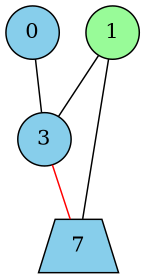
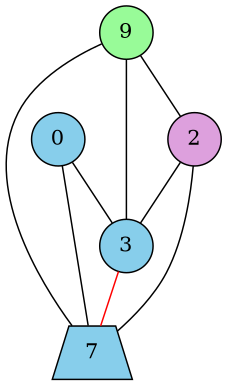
  graph {
    node [fillcolor=skyblue shape=circle style=filled]
    0
    3
    n3 [label=7 shape=trapezium]
-   1 [fillcolor=palegreen]
+   1 [fillcolor=palegreen label=9]
+   2 [fillcolor=plum]
    0 -- 3
+   0 -- n3
    3 -- n3 [color=red]
    1 -- 3
    1 -- n3
+   1 -- 2
+   2 -- 3
+   2 -- n3
  }
